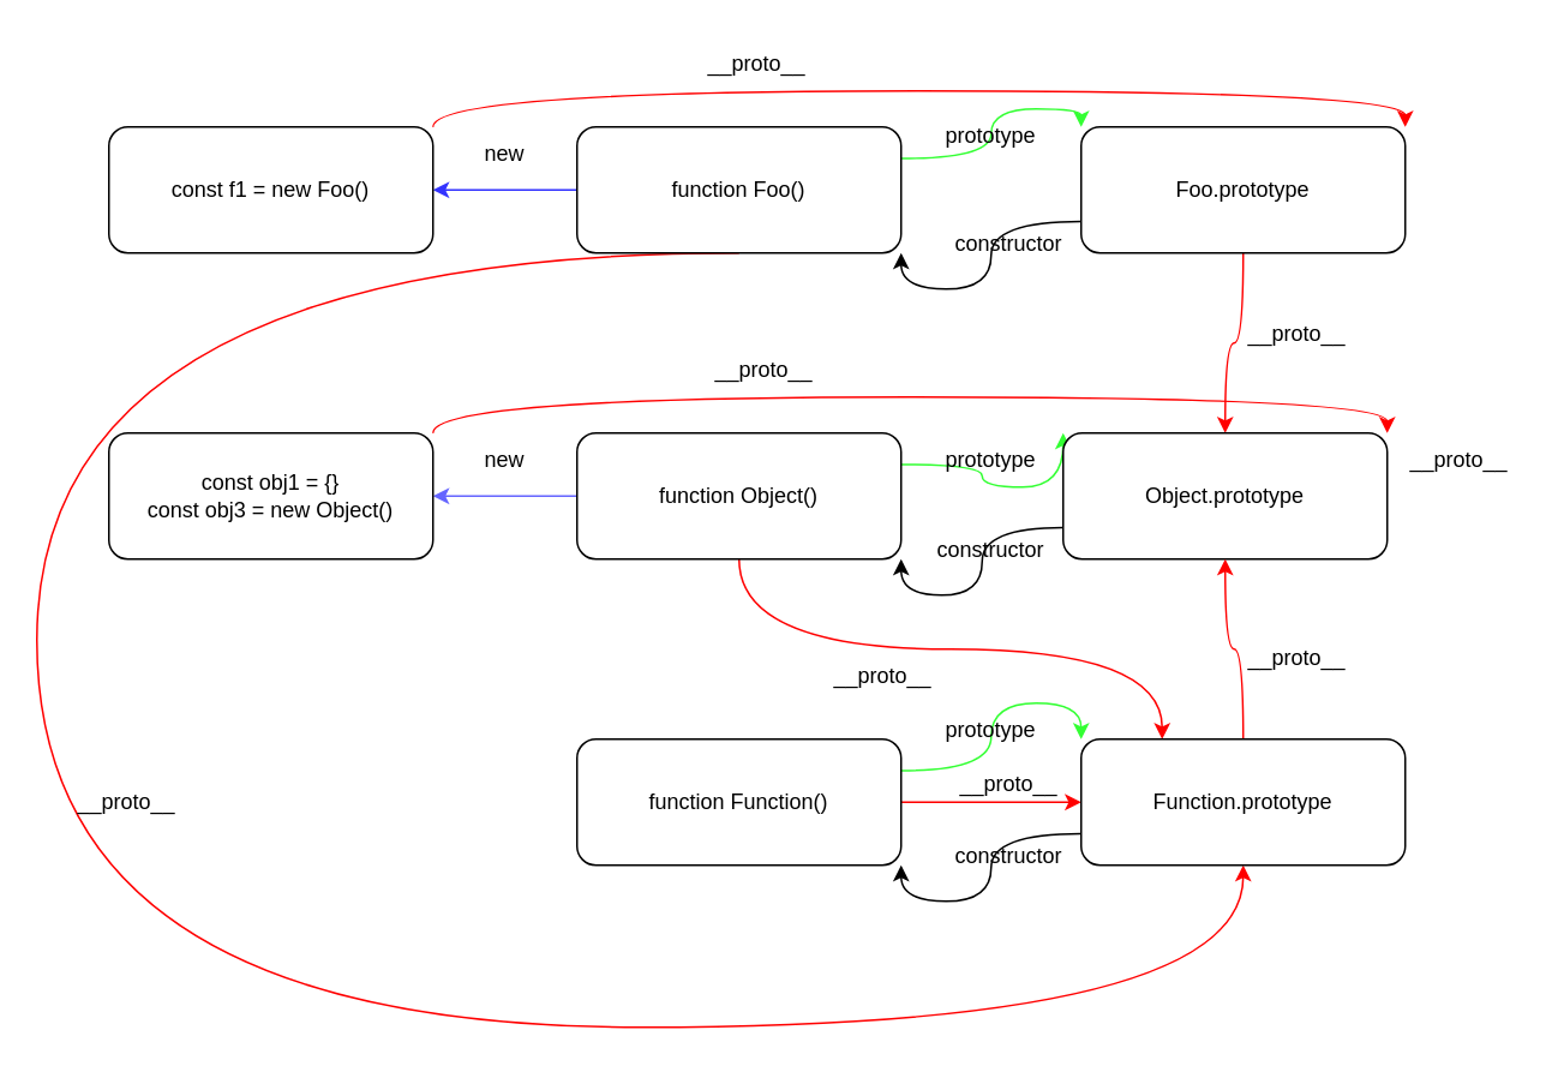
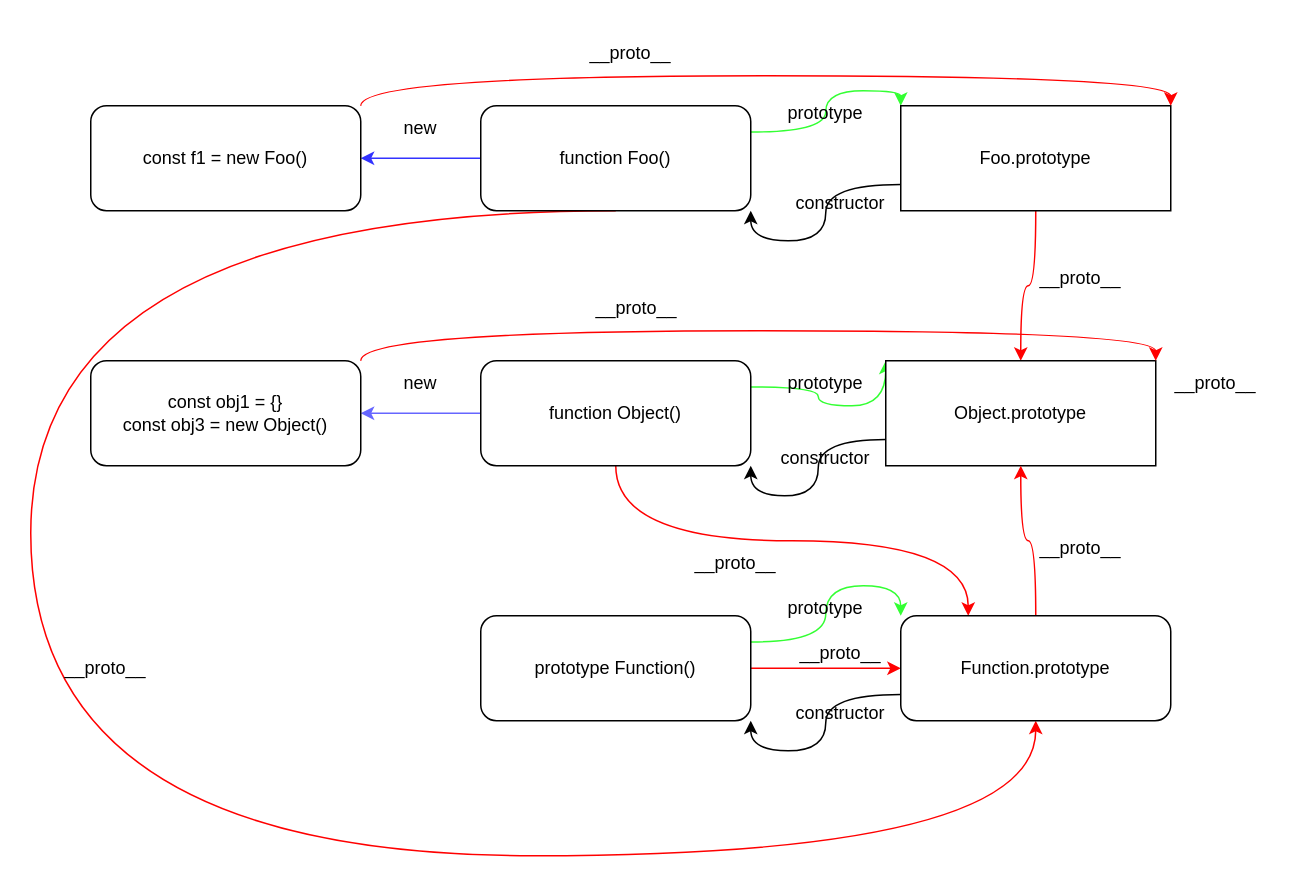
  <mxCell id="0" />
  <mxCell id="1" parent="0" />
  <mxCell id="2" style="edgeStyle=orthogonalEdgeStyle;curved=1;rounded=0;orthogonalLoop=1;jettySize=auto;html=1;exitX=1;exitY=0.25;exitDx=0;exitDy=0;entryX=0;entryY=0;entryDx=0;entryDy=0;strokeColor=#33FF33;" parent="1" source="5" target="8" edge="1"><mxGeometry relative="1" as="geometry"><Array as="points"><mxPoint x="550" y="88" /><mxPoint x="550" y="60" /><mxPoint x="600" y="60" /></Array></mxGeometry></mxCell>
  <mxCell id="3" style="edgeStyle=orthogonalEdgeStyle;curved=1;rounded=0;orthogonalLoop=1;jettySize=auto;html=1;exitX=0;exitY=0.5;exitDx=0;exitDy=0;entryX=1;entryY=0.5;entryDx=0;entryDy=0;strokeColor=#3333FF;" parent="1" source="5" target="10" edge="1"><mxGeometry relative="1" as="geometry" /></mxCell>
  <mxCell id="4" style="edgeStyle=orthogonalEdgeStyle;curved=1;rounded=0;orthogonalLoop=1;jettySize=auto;html=1;exitX=0.5;exitY=1;exitDx=0;exitDy=0;entryX=0.5;entryY=1;entryDx=0;entryDy=0;strokeColor=#FF0000;" parent="1" source="5" target="22" edge="1"><mxGeometry relative="1" as="geometry"><Array as="points"><mxPoint x="20" y="140" /><mxPoint x="20" y="570" /><mxPoint x="690" y="570" /></Array></mxGeometry></mxCell>
  <mxCell id="5" value="function Foo()" style="rounded=1;whiteSpace=wrap;html=1;" parent="1" vertex="1"><mxGeometry x="320" y="70" width="180" height="70" as="geometry" /></mxCell>
  <mxCell id="6" style="edgeStyle=orthogonalEdgeStyle;curved=1;rounded=0;orthogonalLoop=1;jettySize=auto;html=1;exitX=0;exitY=0.75;exitDx=0;exitDy=0;entryX=1;entryY=1;entryDx=0;entryDy=0;" parent="1" source="8" target="5" edge="1"><mxGeometry relative="1" as="geometry" /></mxCell>
  <mxCell id="7" style="edgeStyle=orthogonalEdgeStyle;curved=1;rounded=0;orthogonalLoop=1;jettySize=auto;html=1;exitX=0.5;exitY=1;exitDx=0;exitDy=0;entryX=0.5;entryY=0;entryDx=0;entryDy=0;strokeColor=#FF0000;" parent="1" source="8" target="16" edge="1"><mxGeometry relative="1" as="geometry" /></mxCell>
- <mxCell id="8" value="Foo.prototype" style="rounded=1;whiteSpace=wrap;html=1;" parent="1" vertex="1"><mxGeometry x="600" y="70" width="180" height="70" as="geometry" /></mxCell>
+ <mxCell id="8" value="Foo.prototype" style="whiteSpace=wrap;html=1;rounded=0;" parent="1" vertex="1"><mxGeometry x="600" y="70" width="180" height="70" as="geometry" /></mxCell>
  <mxCell id="9" style="edgeStyle=orthogonalEdgeStyle;curved=1;rounded=0;orthogonalLoop=1;jettySize=auto;html=1;exitX=1;exitY=0;exitDx=0;exitDy=0;entryX=1;entryY=0;entryDx=0;entryDy=0;strokeColor=#FF0000;" parent="1" source="10" target="8" edge="1"><mxGeometry relative="1" as="geometry" /></mxCell>
  <mxCell id="10" value="const f1 = new Foo()" style="rounded=1;whiteSpace=wrap;html=1;" parent="1" vertex="1"><mxGeometry x="60" y="70" width="180" height="70" as="geometry" /></mxCell>
  <mxCell id="11" style="edgeStyle=orthogonalEdgeStyle;curved=1;rounded=0;orthogonalLoop=1;jettySize=auto;html=1;exitX=1;exitY=0.25;exitDx=0;exitDy=0;entryX=0;entryY=0;entryDx=0;entryDy=0;strokeColor=#33FF33;" parent="1" source="14" target="16" edge="1"><mxGeometry relative="1" as="geometry"><Array as="points"><mxPoint x="545" y="258" /><mxPoint x="545" y="270" /><mxPoint x="590" y="270" /></Array></mxGeometry></mxCell>
  <mxCell id="12" style="edgeStyle=orthogonalEdgeStyle;curved=1;rounded=0;orthogonalLoop=1;jettySize=auto;html=1;exitX=0;exitY=0.5;exitDx=0;exitDy=0;strokeColor=#6666FF;" parent="1" source="14" target="24" edge="1"><mxGeometry relative="1" as="geometry" /></mxCell>
  <mxCell id="13" style="edgeStyle=orthogonalEdgeStyle;curved=1;rounded=0;orthogonalLoop=1;jettySize=auto;html=1;exitX=0.5;exitY=1;exitDx=0;exitDy=0;entryX=0.25;entryY=0;entryDx=0;entryDy=0;strokeColor=#FF0000;" parent="1" source="14" target="22" edge="1"><mxGeometry relative="1" as="geometry" /></mxCell>
  <mxCell id="14" value="function Object()" style="rounded=1;whiteSpace=wrap;html=1;" parent="1" vertex="1"><mxGeometry x="320" y="240" width="180" height="70" as="geometry" /></mxCell>
  <mxCell id="15" style="edgeStyle=orthogonalEdgeStyle;curved=1;rounded=0;orthogonalLoop=1;jettySize=auto;html=1;exitX=0;exitY=0.75;exitDx=0;exitDy=0;entryX=1;entryY=1;entryDx=0;entryDy=0;" parent="1" source="16" target="14" edge="1"><mxGeometry relative="1" as="geometry" /></mxCell>
- <mxCell id="16" value="Object.prototype" style="rounded=1;whiteSpace=wrap;html=1;" parent="1" vertex="1"><mxGeometry x="590" y="240" width="180" height="70" as="geometry" /></mxCell>
+ <mxCell id="16" value="Object.prototype" style="whiteSpace=wrap;html=1;rounded=0;" parent="1" vertex="1"><mxGeometry x="590" y="240" width="180" height="70" as="geometry" /></mxCell>
  <mxCell id="17" style="edgeStyle=orthogonalEdgeStyle;curved=1;rounded=0;orthogonalLoop=1;jettySize=auto;html=1;exitX=1;exitY=0.25;exitDx=0;exitDy=0;entryX=0;entryY=0;entryDx=0;entryDy=0;strokeColor=#33FF33;" parent="1" source="19" target="22" edge="1"><mxGeometry relative="1" as="geometry" /></mxCell>
  <mxCell id="18" style="edgeStyle=orthogonalEdgeStyle;curved=1;rounded=0;orthogonalLoop=1;jettySize=auto;html=1;exitX=1;exitY=0.5;exitDx=0;exitDy=0;entryX=0;entryY=0.5;entryDx=0;entryDy=0;strokeColor=#FF0000;" parent="1" source="19" target="22" edge="1"><mxGeometry relative="1" as="geometry" /></mxCell>
- <mxCell id="19" value="function Function()" style="rounded=1;whiteSpace=wrap;html=1;" parent="1" vertex="1"><mxGeometry x="320" y="410" width="180" height="70" as="geometry" /></mxCell>
+ <mxCell id="19" value="prototype Function()" style="rounded=1;whiteSpace=wrap;html=1;" parent="1" vertex="1"><mxGeometry x="320" y="410" width="180" height="70" as="geometry" /></mxCell>
  <mxCell id="20" style="edgeStyle=orthogonalEdgeStyle;curved=1;rounded=0;orthogonalLoop=1;jettySize=auto;html=1;exitX=0;exitY=0.75;exitDx=0;exitDy=0;entryX=1;entryY=1;entryDx=0;entryDy=0;" parent="1" source="22" target="19" edge="1"><mxGeometry relative="1" as="geometry" /></mxCell>
  <mxCell id="21" style="edgeStyle=orthogonalEdgeStyle;curved=1;rounded=0;orthogonalLoop=1;jettySize=auto;html=1;exitX=0.5;exitY=0;exitDx=0;exitDy=0;entryX=0.5;entryY=1;entryDx=0;entryDy=0;strokeColor=#FF0000;" parent="1" source="22" target="16" edge="1"><mxGeometry relative="1" as="geometry" /></mxCell>
  <mxCell id="22" value="Function.prototype" style="rounded=1;whiteSpace=wrap;html=1;" parent="1" vertex="1"><mxGeometry x="600" y="410" width="180" height="70" as="geometry" /></mxCell>
  <mxCell id="23" style="edgeStyle=orthogonalEdgeStyle;curved=1;rounded=0;orthogonalLoop=1;jettySize=auto;html=1;exitX=1;exitY=0;exitDx=0;exitDy=0;entryX=1;entryY=0;entryDx=0;entryDy=0;strokeColor=#FF0000;" parent="1" source="24" target="16" edge="1"><mxGeometry relative="1" as="geometry" /></mxCell>
  <mxCell id="24" value="const obj1 = {}&lt;br&gt;const obj3 = new Object()" style="rounded=1;whiteSpace=wrap;html=1;" parent="1" vertex="1"><mxGeometry x="60" y="240" width="180" height="70" as="geometry" /></mxCell>
  <mxCell id="25" value="prototype" style="text;html=1;strokeColor=none;fillColor=none;align=center;verticalAlign=middle;whiteSpace=wrap;rounded=0;" parent="1" vertex="1"><mxGeometry x="520" y="60" width="60" height="30" as="geometry" /></mxCell>
  <mxCell id="26" value="prototype" style="text;html=1;strokeColor=none;fillColor=none;align=center;verticalAlign=middle;whiteSpace=wrap;rounded=0;" parent="1" vertex="1"><mxGeometry x="520" y="240" width="60" height="30" as="geometry" /></mxCell>
  <mxCell id="27" value="constructor" style="text;html=1;strokeColor=none;fillColor=none;align=center;verticalAlign=middle;whiteSpace=wrap;rounded=0;" parent="1" vertex="1"><mxGeometry x="530" y="120" width="60" height="30" as="geometry" /></mxCell>
  <mxCell id="28" value="constructor" style="text;html=1;strokeColor=none;fillColor=none;align=center;verticalAlign=middle;whiteSpace=wrap;rounded=0;" parent="1" vertex="1"><mxGeometry x="520" y="290" width="60" height="30" as="geometry" /></mxCell>
  <mxCell id="29" value="constructor" style="text;html=1;strokeColor=none;fillColor=none;align=center;verticalAlign=middle;whiteSpace=wrap;rounded=0;" parent="1" vertex="1"><mxGeometry x="530" y="460" width="60" height="30" as="geometry" /></mxCell>
  <mxCell id="30" value="prototype" style="text;html=1;strokeColor=none;fillColor=none;align=center;verticalAlign=middle;whiteSpace=wrap;rounded=0;" parent="1" vertex="1"><mxGeometry x="520" y="390" width="60" height="30" as="geometry" /></mxCell>
  <mxCell id="31" value="new" style="text;html=1;strokeColor=none;fillColor=none;align=center;verticalAlign=middle;whiteSpace=wrap;rounded=0;" parent="1" vertex="1"><mxGeometry x="250" y="70" width="60" height="30" as="geometry" /></mxCell>
  <mxCell id="32" value="new" style="text;html=1;strokeColor=none;fillColor=none;align=center;verticalAlign=middle;whiteSpace=wrap;rounded=0;" parent="1" vertex="1"><mxGeometry x="250" y="240" width="60" height="30" as="geometry" /></mxCell>
  <mxCell id="33" value="__proto__" style="text;html=1;strokeColor=none;fillColor=none;align=center;verticalAlign=middle;whiteSpace=wrap;rounded=0;" parent="1" vertex="1"><mxGeometry x="390" y="20" width="60" height="30" as="geometry" /></mxCell>
  <mxCell id="34" value="__proto__" style="text;html=1;strokeColor=none;fillColor=none;align=center;verticalAlign=middle;whiteSpace=wrap;rounded=0;" parent="1" vertex="1"><mxGeometry x="394" y="190" width="60" height="30" as="geometry" /></mxCell>
  <mxCell id="35" value="__proto__" style="text;html=1;strokeColor=none;fillColor=none;align=center;verticalAlign=middle;whiteSpace=wrap;rounded=0;" parent="1" vertex="1"><mxGeometry x="690" y="170" width="60" height="30" as="geometry" /></mxCell>
  <mxCell id="36" value="__proto__" style="text;html=1;strokeColor=none;fillColor=none;align=center;verticalAlign=middle;whiteSpace=wrap;rounded=0;" parent="1" vertex="1"><mxGeometry x="690" y="350" width="60" height="30" as="geometry" /></mxCell>
  <mxCell id="37" value="__proto__" style="text;html=1;strokeColor=none;fillColor=none;align=center;verticalAlign=middle;whiteSpace=wrap;rounded=0;" parent="1" vertex="1"><mxGeometry x="780" y="240" width="60" height="30" as="geometry" /></mxCell>
  <mxCell id="38" value="__proto__" style="text;html=1;strokeColor=none;fillColor=none;align=center;verticalAlign=middle;whiteSpace=wrap;rounded=0;" parent="1" vertex="1"><mxGeometry x="460" y="360" width="60" height="30" as="geometry" /></mxCell>
  <mxCell id="39" value="__proto__" style="text;html=1;strokeColor=none;fillColor=none;align=center;verticalAlign=middle;whiteSpace=wrap;rounded=0;" parent="1" vertex="1"><mxGeometry x="40" y="430" width="60" height="30" as="geometry" /></mxCell>
  <mxCell id="40" value="__proto__" style="text;html=1;strokeColor=none;fillColor=none;align=center;verticalAlign=middle;whiteSpace=wrap;rounded=0;" parent="1" vertex="1"><mxGeometry x="530" y="420" width="60" height="30" as="geometry" /></mxCell>
